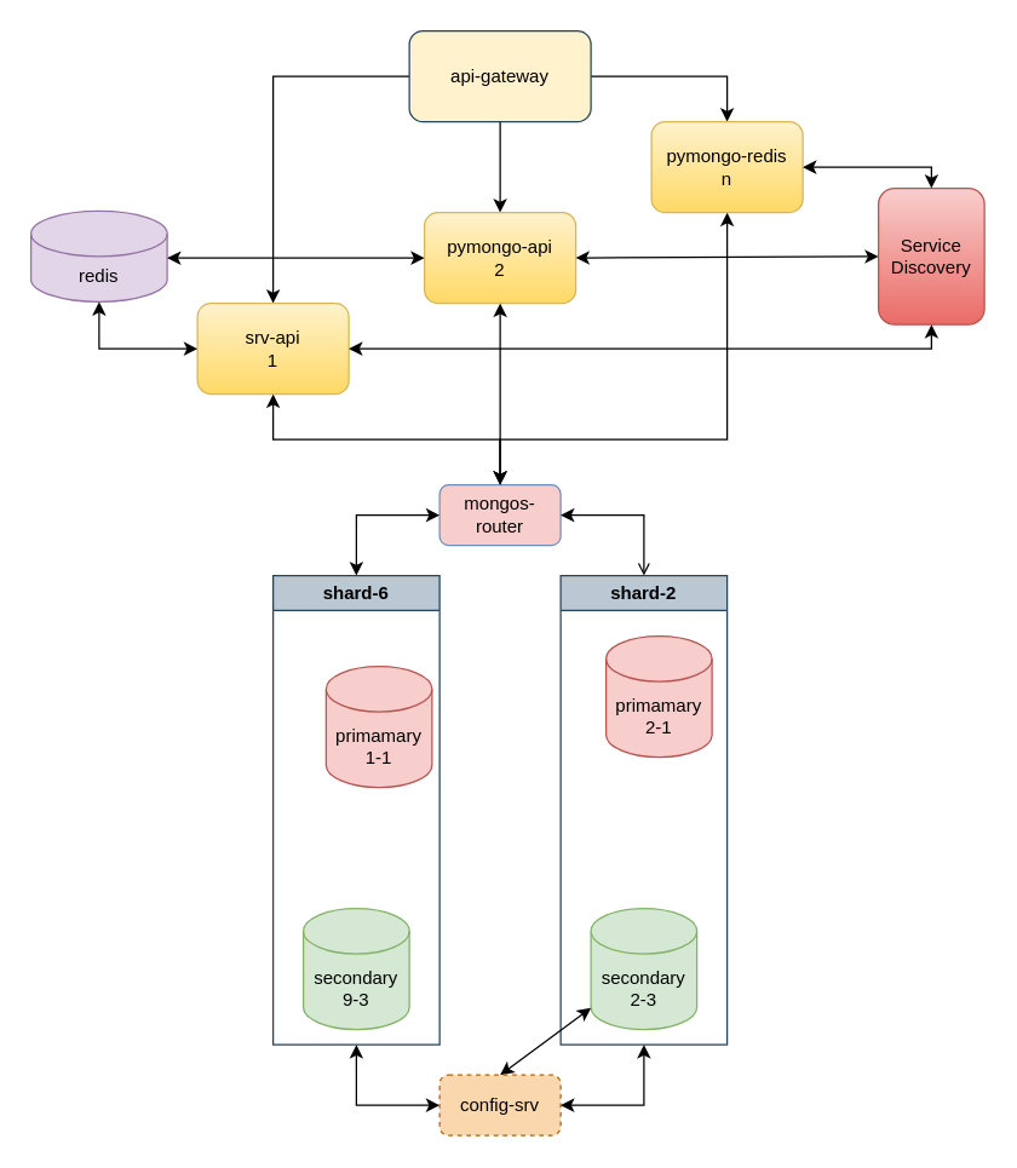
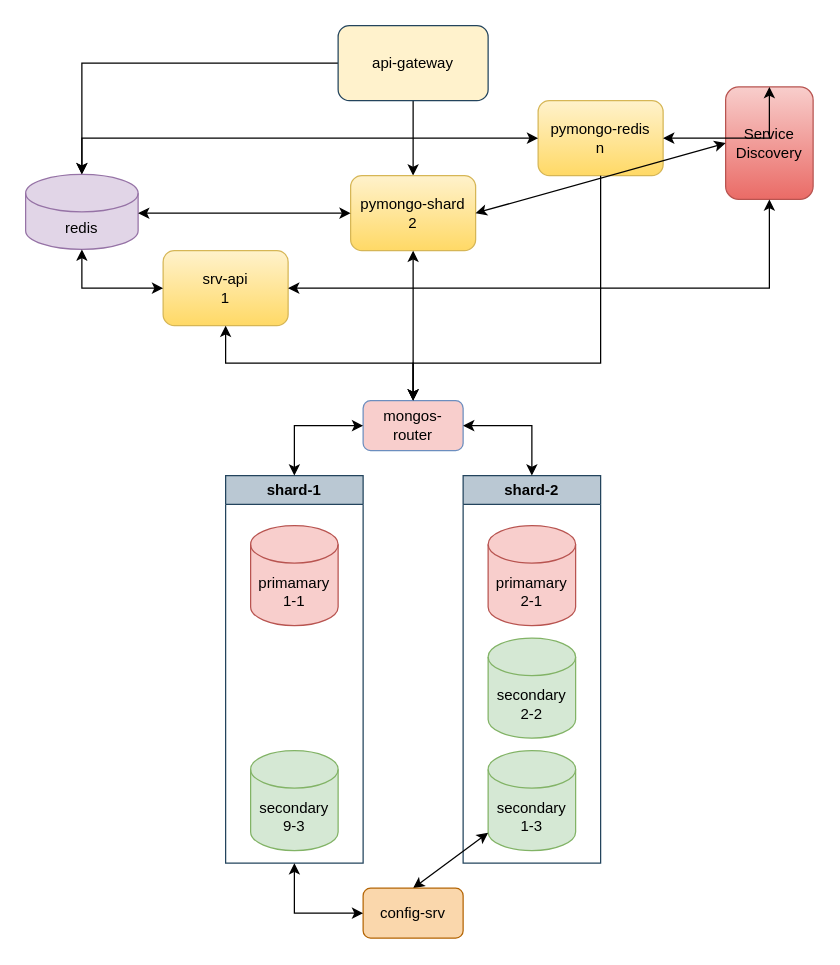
  <mxCell id="0" />
  <mxCell id="1" parent="0" />
- <mxCell id="2" value="shard-6" style="swimlane;whiteSpace=wrap;html=1;fillColor=#bac8d3;strokeColor=#23445d;" parent="1" vertex="1"><mxGeometry x="180" y="380" width="110" height="310" as="geometry"><mxRectangle x="110" y="200" width="140" height="30" as="alternateBounds" /></mxGeometry></mxCell>
- <mxCell id="3" value="primamary&lt;br&gt;1-1" style="shape=cylinder3;whiteSpace=wrap;html=1;boundedLbl=1;backgroundOutline=1;size=15;fillColor=#f8cecc;strokeColor=#b85450;" parent="2" vertex="1"><mxGeometry x="35" y="60" width="70" height="80" as="geometry" /></mxCell>
+ <mxCell id="2" value="shard-1" style="swimlane;whiteSpace=wrap;html=1;fillColor=#bac8d3;strokeColor=#23445d;" parent="1" vertex="1"><mxGeometry x="180" y="380" width="110" height="310" as="geometry"><mxRectangle x="110" y="200" width="140" height="30" as="alternateBounds" /></mxGeometry></mxCell>
+ <mxCell id="3" value="primamary&lt;br&gt;1-1" style="shape=cylinder3;whiteSpace=wrap;html=1;boundedLbl=1;backgroundOutline=1;size=15;fillColor=#f8cecc;strokeColor=#b85450;" parent="2" vertex="1"><mxGeometry x="20" y="40" width="70" height="80" as="geometry" /></mxCell>
  <mxCell id="4" value="secondary&lt;br&gt;9-3" style="shape=cylinder3;whiteSpace=wrap;html=1;boundedLbl=1;backgroundOutline=1;size=15;fillColor=#d5e8d4;strokeColor=#82b366;" parent="2" vertex="1"><mxGeometry x="20" y="220" width="70" height="80" as="geometry" /></mxCell>
  <mxCell id="5" value="shard-2" style="swimlane;whiteSpace=wrap;html=1;fillColor=#bac8d3;strokeColor=#23445d;" parent="1" vertex="1"><mxGeometry x="370" y="380" width="110" height="310" as="geometry"><mxRectangle x="110" y="200" width="140" height="30" as="alternateBounds" /></mxGeometry></mxCell>
- <mxCell id="6" value="primamary&lt;br&gt;2-1" style="shape=cylinder3;whiteSpace=wrap;html=1;boundedLbl=1;backgroundOutline=1;size=15;fillColor=#f8cecc;strokeColor=#b85450;" parent="5" vertex="1"><mxGeometry x="30" y="40" width="70" height="80" as="geometry" /></mxCell>
- <mxCell id="8" value="secondary&lt;br&gt;2-3" style="shape=cylinder3;whiteSpace=wrap;html=1;boundedLbl=1;backgroundOutline=1;size=15;fillColor=#d5e8d4;strokeColor=#82b366;" parent="5" vertex="1"><mxGeometry x="20" y="220" width="70" height="80" as="geometry" /></mxCell>
+ <mxCell id="6" value="primamary&lt;br&gt;2-1" style="shape=cylinder3;whiteSpace=wrap;html=1;boundedLbl=1;backgroundOutline=1;size=15;fillColor=#f8cecc;strokeColor=#b85450;" parent="5" vertex="1"><mxGeometry x="20" y="40" width="70" height="80" as="geometry" /></mxCell>
+ <mxCell id="7" value="secondary&lt;br&gt;2-2" style="shape=cylinder3;whiteSpace=wrap;html=1;boundedLbl=1;backgroundOutline=1;size=15;fillColor=#d5e8d4;strokeColor=#82b366;" parent="5" vertex="1"><mxGeometry x="20" y="130" width="70" height="80" as="geometry" /></mxCell>
+ <mxCell id="8" value="secondary&lt;br&gt;1-3" style="shape=cylinder3;whiteSpace=wrap;html=1;boundedLbl=1;backgroundOutline=1;size=15;fillColor=#d5e8d4;strokeColor=#82b366;" parent="5" vertex="1"><mxGeometry x="20" y="220" width="70" height="80" as="geometry" /></mxCell>
  <mxCell id="9" value="mongos-router" style="rounded=1;whiteSpace=wrap;html=1;fillColor=#f8cecc;strokeColor=#6c8ebf;" parent="1" vertex="1"><mxGeometry x="290" y="320" width="80" height="40" as="geometry" /></mxCell>
  <mxCell id="10" value="" style="endArrow=classic;startArrow=classic;html=1;rounded=0;entryX=0;entryY=0.5;entryDx=0;entryDy=0;exitX=0.5;exitY=0;exitDx=0;exitDy=0;" parent="1" source="2" target="9" edge="1"><mxGeometry width="50" height="50" relative="1" as="geometry"><mxPoint x="230" y="360" as="sourcePoint" /><mxPoint x="280" y="310" as="targetPoint" /><Array as="points"><mxPoint x="235" y="340" /></Array></mxGeometry></mxCell>
- <mxCell id="11" value="" style="endArrow=open;startArrow=classic;html=1;rounded=0;exitX=1;exitY=0.5;exitDx=0;exitDy=0;entryX=0.5;entryY=0;entryDx=0;entryDy=0;" parent="1" source="9" target="5" edge="1"><mxGeometry width="50" height="50" relative="1" as="geometry"><mxPoint x="420" y="320" as="sourcePoint" /><mxPoint x="470" y="270" as="targetPoint" /><Array as="points"><mxPoint x="425" y="340" /></Array></mxGeometry></mxCell>
+ <mxCell id="11" value="" style="endArrow=classic;startArrow=classic;html=1;rounded=0;exitX=1;exitY=0.5;exitDx=0;exitDy=0;entryX=0.5;entryY=0;entryDx=0;entryDy=0;" parent="1" source="9" target="5" edge="1"><mxGeometry width="50" height="50" relative="1" as="geometry"><mxPoint x="420" y="320" as="sourcePoint" /><mxPoint x="470" y="270" as="targetPoint" /><Array as="points"><mxPoint x="425" y="340" /></Array></mxGeometry></mxCell>
  <mxCell id="12" value="" style="endArrow=classic;startArrow=classic;html=1;rounded=0;exitX=0.5;exitY=0;exitDx=0;exitDy=0;" parent="1" source="13" target="8" edge="1"><mxGeometry width="50" height="50" relative="1" as="geometry"><mxPoint x="330" y="540" as="sourcePoint" /><mxPoint x="360" y="400" as="targetPoint" /></mxGeometry></mxCell>
- <mxCell id="13" value="config-srv" style="rounded=1;whiteSpace=wrap;html=1;fillColor=#fad7ac;strokeColor=#b46504;dashed=1;" parent="1" vertex="1"><mxGeometry x="290" y="710" width="80" height="40" as="geometry" /></mxCell>
+ <mxCell id="13" value="config-srv" style="rounded=1;whiteSpace=wrap;html=1;fillColor=#fad7ac;strokeColor=#b46504;" parent="1" vertex="1"><mxGeometry x="290" y="710" width="80" height="40" as="geometry" /></mxCell>
  <mxCell id="14" value="" style="endArrow=classic;startArrow=classic;html=1;rounded=0;entryX=0;entryY=0.5;entryDx=0;entryDy=0;exitX=0.5;exitY=1;exitDx=0;exitDy=0;" parent="1" source="2" target="13" edge="1"><mxGeometry width="50" height="50" relative="1" as="geometry"><mxPoint x="190" y="790" as="sourcePoint" /><mxPoint x="240" y="740" as="targetPoint" /><Array as="points"><mxPoint x="235" y="730" /></Array></mxGeometry></mxCell>
- <mxCell id="15" value="" style="endArrow=classic;startArrow=classic;html=1;rounded=0;entryX=0.5;entryY=1;entryDx=0;entryDy=0;exitX=1;exitY=0.5;exitDx=0;exitDy=0;" parent="1" source="13" target="5" edge="1"><mxGeometry width="50" height="50" relative="1" as="geometry"><mxPoint x="430" y="800" as="sourcePoint" /><mxPoint x="480" y="750" as="targetPoint" /><Array as="points"><mxPoint x="425" y="730" /></Array></mxGeometry></mxCell>
- <mxCell id="16" style="edgeStyle=orthogonalEdgeStyle;rounded=0;orthogonalLoop=1;jettySize=auto;html=1;" edge="1" parent="1" source="19" target="20"><mxGeometry relative="1" as="geometry" /></mxCell>
- <mxCell id="17" style="edgeStyle=orthogonalEdgeStyle;rounded=0;orthogonalLoop=1;jettySize=auto;html=1;entryX=0.5;entryY=0;entryDx=0;entryDy=0;" edge="1" parent="1" source="19" target="22"><mxGeometry relative="1" as="geometry" /></mxCell>
+ <mxCell id="16" style="edgeStyle=orthogonalEdgeStyle;rounded=0;orthogonalLoop=1;jettySize=auto;html=1;" edge="1" parent="1" source="19" target="24"><mxGeometry relative="1" as="geometry" /></mxCell>
  <mxCell id="18" style="edgeStyle=orthogonalEdgeStyle;rounded=0;orthogonalLoop=1;jettySize=auto;html=1;" edge="1" parent="1" source="19" target="21"><mxGeometry relative="1" as="geometry" /></mxCell>
  <mxCell id="19" value="api-gateway" style="rounded=1;whiteSpace=wrap;html=1;fillColor=#fff2cc;strokeColor=#23445d;" vertex="1" parent="1"><mxGeometry x="270" y="20" width="120" height="60" as="geometry" /></mxCell>
  <mxCell id="20" value="srv-api&lt;br&gt;1" style="rounded=1;whiteSpace=wrap;html=1;fillColor=#fff2cc;gradientColor=#ffd966;strokeColor=#d6b656;" vertex="1" parent="1"><mxGeometry x="130" y="200" width="100" height="60" as="geometry" /></mxCell>
- <mxCell id="21" value="pymongo-api&lt;br&gt;2" style="rounded=1;whiteSpace=wrap;html=1;fillColor=#fff2cc;gradientColor=#ffd966;strokeColor=#d6b656;" vertex="1" parent="1"><mxGeometry x="280" y="140" width="100" height="60" as="geometry" /></mxCell>
+ <mxCell id="21" value="pymongo-shard&lt;br&gt;2" style="rounded=1;whiteSpace=wrap;html=1;fillColor=#fff2cc;gradientColor=#ffd966;strokeColor=#d6b656;" vertex="1" parent="1"><mxGeometry x="280" y="140" width="100" height="60" as="geometry" /></mxCell>
  <mxCell id="22" value="pymongo-redis&lt;br&gt;n" style="rounded=1;whiteSpace=wrap;html=1;fillColor=#fff2cc;gradientColor=#ffd966;strokeColor=#d6b656;" vertex="1" parent="1"><mxGeometry x="430" y="80" width="100" height="60" as="geometry" /></mxCell>
- <mxCell id="23" value="Service&lt;br&gt;Discovery" style="rounded=1;whiteSpace=wrap;html=1;fillColor=#f8cecc;gradientColor=#ea6b66;strokeColor=#b85450;" vertex="1" parent="1"><mxGeometry x="580" y="124" width="70" height="90" as="geometry" /></mxCell>
+ <mxCell id="23" value="Service&lt;br&gt;Discovery" style="rounded=1;whiteSpace=wrap;html=1;fillColor=#f8cecc;gradientColor=#ea6b66;strokeColor=#b85450;" vertex="1" parent="1"><mxGeometry x="580" y="69" width="70" height="90" as="geometry" /></mxCell>
  <mxCell id="24" value="redis" style="shape=cylinder3;whiteSpace=wrap;html=1;boundedLbl=1;backgroundOutline=1;size=15;fillColor=#e1d5e7;strokeColor=#9673a6;" vertex="1" parent="1"><mxGeometry x="20" y="139" width="90" height="60" as="geometry" /></mxCell>
  <mxCell id="25" value="" style="endArrow=classic;startArrow=classic;html=1;rounded=0;exitX=0.5;exitY=1;exitDx=0;exitDy=0;exitPerimeter=0;" edge="1" parent="1" source="24"><mxGeometry width="50" height="50" relative="1" as="geometry"><mxPoint x="80" y="280" as="sourcePoint" /><mxPoint x="130" y="230" as="targetPoint" /><Array as="points"><mxPoint x="65" y="230" /></Array></mxGeometry></mxCell>
  <mxCell id="26" value="" style="endArrow=classic;startArrow=classic;html=1;rounded=0;exitX=1;exitY=0.517;exitDx=0;exitDy=0;exitPerimeter=0;" edge="1" parent="1" source="24"><mxGeometry width="50" height="50" relative="1" as="geometry"><mxPoint x="230" y="220" as="sourcePoint" /><mxPoint x="280" y="170" as="targetPoint" /></mxGeometry></mxCell>
+ <mxCell id="27" value="" style="endArrow=classic;startArrow=classic;html=1;rounded=0;entryX=0;entryY=0.5;entryDx=0;entryDy=0;exitX=0.5;exitY=0;exitDx=0;exitDy=0;exitPerimeter=0;" edge="1" parent="1" source="24" target="22"><mxGeometry width="50" height="50" relative="1" as="geometry"><mxPoint x="70" y="130" as="sourcePoint" /><mxPoint x="120" y="80" as="targetPoint" /><Array as="points"><mxPoint x="65" y="110" /></Array></mxGeometry></mxCell>
  <mxCell id="28" value="" style="endArrow=classic;startArrow=classic;html=1;rounded=0;entryX=0.5;entryY=1;entryDx=0;entryDy=0;" edge="1" parent="1" target="23"><mxGeometry width="50" height="50" relative="1" as="geometry"><mxPoint x="230" y="230" as="sourcePoint" /><mxPoint x="280" y="180" as="targetPoint" /><Array as="points"><mxPoint x="615" y="230" /></Array></mxGeometry></mxCell>
  <mxCell id="29" value="" style="endArrow=classic;startArrow=classic;html=1;rounded=0;entryX=0;entryY=0.5;entryDx=0;entryDy=0;" edge="1" parent="1" target="23"><mxGeometry width="50" height="50" relative="1" as="geometry"><mxPoint x="380" y="170" as="sourcePoint" /><mxPoint x="430" y="120" as="targetPoint" /></mxGeometry></mxCell>
  <mxCell id="30" value="" style="endArrow=classic;startArrow=classic;html=1;rounded=0;entryX=0.5;entryY=0;entryDx=0;entryDy=0;" edge="1" parent="1" target="23"><mxGeometry width="50" height="50" relative="1" as="geometry"><mxPoint x="530" y="110" as="sourcePoint" /><mxPoint x="580" y="60" as="targetPoint" /><Array as="points"><mxPoint x="615" y="110" /></Array></mxGeometry></mxCell>
  <mxCell id="31" value="" style="endArrow=classic;startArrow=classic;html=1;rounded=0;entryX=0.5;entryY=1;entryDx=0;entryDy=0;" edge="1" parent="1" target="21"><mxGeometry width="50" height="50" relative="1" as="geometry"><mxPoint x="330" y="320" as="sourcePoint" /><mxPoint x="380" y="270" as="targetPoint" /></mxGeometry></mxCell>
  <mxCell id="32" value="" style="endArrow=classic;startArrow=classic;html=1;rounded=0;exitX=0.5;exitY=0;exitDx=0;exitDy=0;" edge="1" parent="1" source="9"><mxGeometry width="50" height="50" relative="1" as="geometry"><mxPoint x="130" y="310" as="sourcePoint" /><mxPoint x="180" y="260" as="targetPoint" /><Array as="points"><mxPoint x="330" y="290" /><mxPoint x="180" y="290" /></Array></mxGeometry></mxCell>
- <mxCell id="33" value="" style="endArrow=classic;startArrow=classic;html=1;rounded=0;exitX=0.5;exitY=0;exitDx=0;exitDy=0;entryX=0.5;entryY=1;entryDx=0;entryDy=0;" edge="1" parent="1" source="9" target="22"><mxGeometry width="50" height="50" relative="1" as="geometry"><mxPoint x="430" y="290" as="sourcePoint" /><mxPoint x="480" y="240" as="targetPoint" /><Array as="points"><mxPoint x="330" y="290" /><mxPoint x="480" y="290" /></Array></mxGeometry></mxCell>
+ <mxCell id="33" value="" style="endArrow=none;startArrow=classic;html=1;rounded=0;exitX=0.5;exitY=0;exitDx=0;exitDy=0;entryX=0.5;entryY=1;entryDx=0;entryDy=0;" edge="1" parent="1" source="9" target="22"><mxGeometry width="50" height="50" relative="1" as="geometry"><mxPoint x="430" y="290" as="sourcePoint" /><mxPoint x="480" y="240" as="targetPoint" /><Array as="points"><mxPoint x="330" y="290" /><mxPoint x="480" y="290" /></Array></mxGeometry></mxCell>
